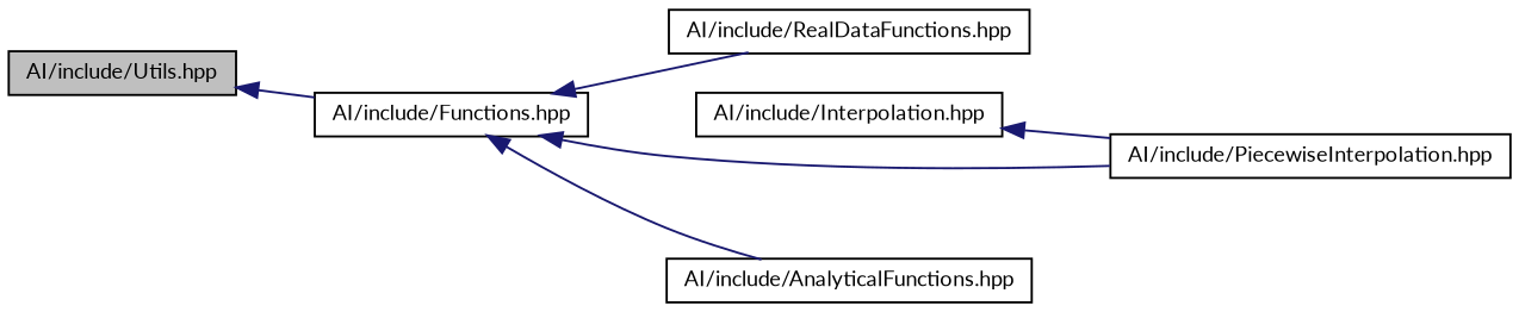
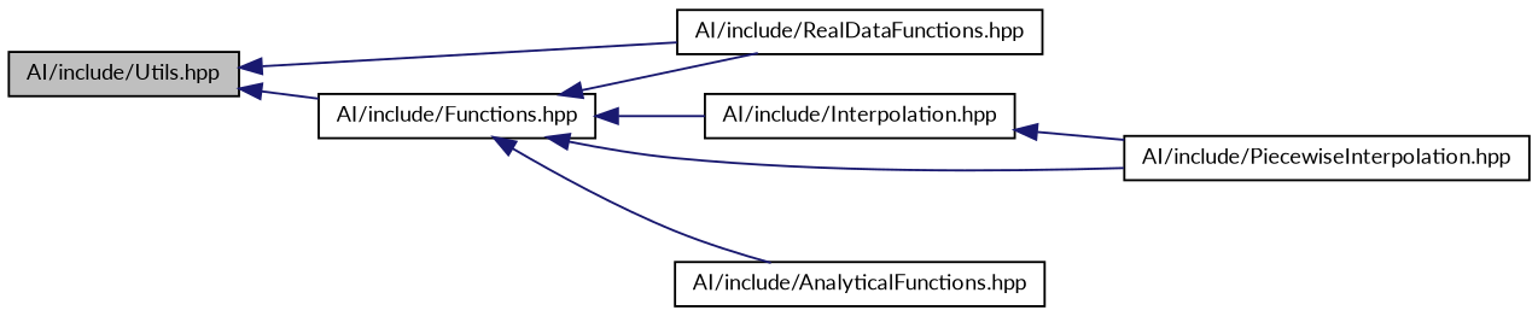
  digraph {
    fontname=Lato
    rankdir=LR
    node [color=black fillcolor=white fontname=Lato fontsize=10 shape=record style=filled]
    edge [color=midnightblue dir=back fontname=Lato fontsize=10 labelfontname=Helvetica labelfontsize=10 style=solid]
    n1 [fillcolor=grey75 fontcolor=black height=0.2 label="AI/include/Utils.hpp" width=0.4]
    n2 [height=0.2 label="AI/include/Functions.hpp" width=0.4]
    n3 [height=0.2 label="AI/include/RealDataFunctions.hpp" width=0.4]
    n4 [height=0.2 label="AI/include/Interpolation.hpp" width=0.4]
    n5 [height=0.2 label="AI/include/PiecewiseInterpolation.hpp" width=0.4]
    n6 [height=0.2 label="AI/include/AnalyticalFunctions.hpp" width=0.4]
    n1 -> n2
+   n1 -> n3
    n2 -> n3
+   n2 -> n4
    n2 -> n5
    n2 -> n6
    n4 -> n5
  }
